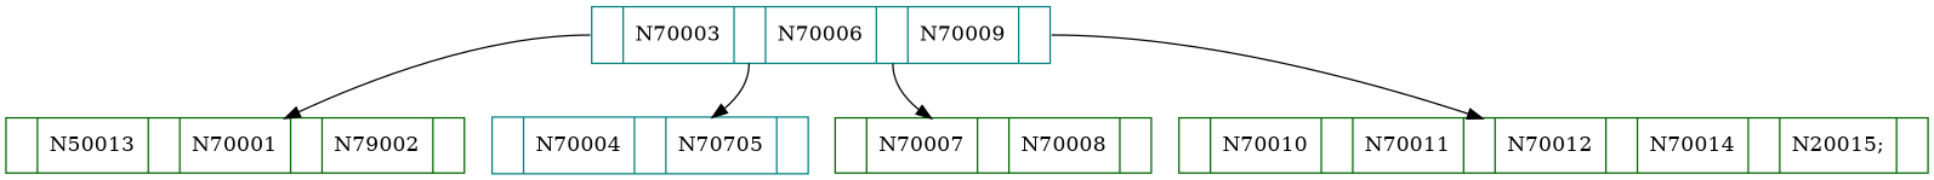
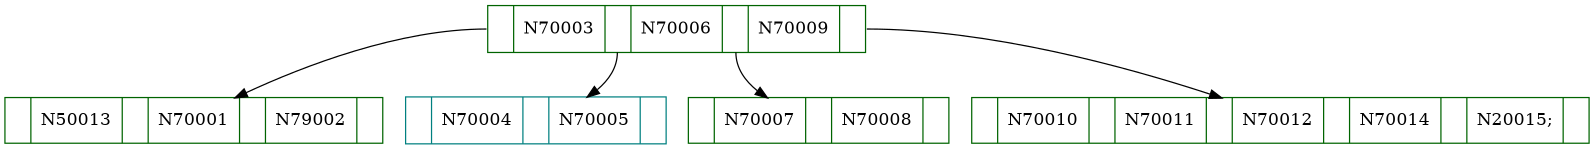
  digraph {
    node [color=darkgreen shape=record]
-   n1 [color=teal label="<f0> |N70003| <f1> |N70006| <f2> |N70009| <f3>"]
+   n1 [label="<f0> |N70003| <f1> |N70006| <f2> |N70009| <f3>"]
    n2 [label="<f0> |N50013| <f1> |N70001| <f2> |N79002| <f3>"]
-   n3 [color=teal label="<f0> |N70004| <f1> |N70705| <f2>"]
+   n3 [color=teal label="<f0> |N70004| <f1> |N70005| <f2>"]
    n4 [label="<f0> |N70007| <f1> |N70008| <f2>"]
    n5 [label="<f0> |N70010| <f1> |N70011| <f2> |N70012| <f3> |N70014| <f4> |N20015;| <f5>"]
    n1 -> n2 [tailport=f0]
    n1 -> n3 [tailport=f1]
    n1 -> n4 [tailport=f2]
    n1 -> n5 [tailport=f3]
  }
